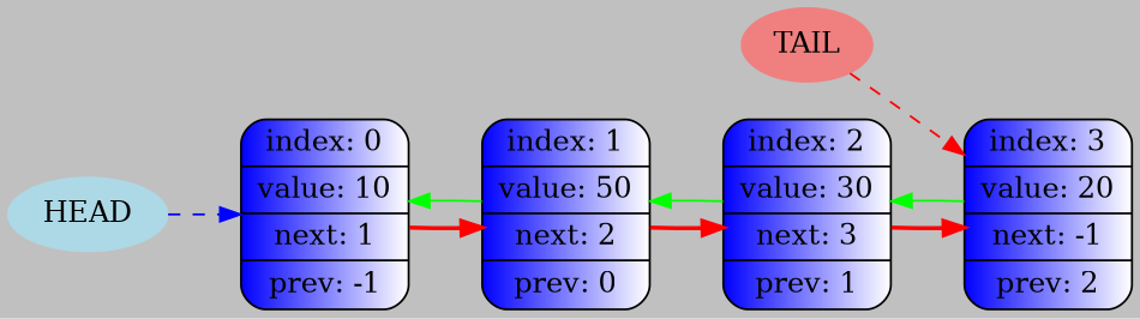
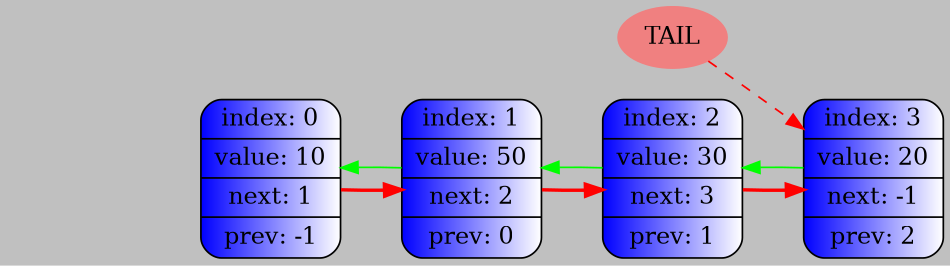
  digraph {
    bgcolor="#C0C0C0"
    rankdir=LR
    node [fillcolor="blue:white" shape=Mrecord style=filled]
    edge [color=red weight=1000]
    n1 [label="{index: 0} | { value: 10 } | {next: 1} | {prev: -1} "]
    n2 [label="{index: 1} | { value: 50 } | {next: 2} | {prev: 0} "]
    n3 [label="{index: 2} | { value: 30 } | {next: 3} | {prev: 1} "]
    n4 [label="{index: 3} | { value: 20 } | {next: -1} | {prev: 2} "]
    n5 [color=lightcoral label=TAIL shape=ellipse fillcolor=""]
-   n6 [color=lightblue label=HEAD shape=ellipse fillcolor=""]
    n1 -> n2 [style=bold]
    n2 -> n1 [color=green constraint=false weight=0]
    n2 -> n3 [style=bold]
    n3 -> n2 [color=green constraint=false weight=0]
    n3 -> n4 [style=bold]
    n4 -> n3 [color=green constraint=false weight=0]
    n5 -> n4 [style=dashed weight=""]
-   n6 -> n1 [color=blue style=dashed weight=""]
  }
